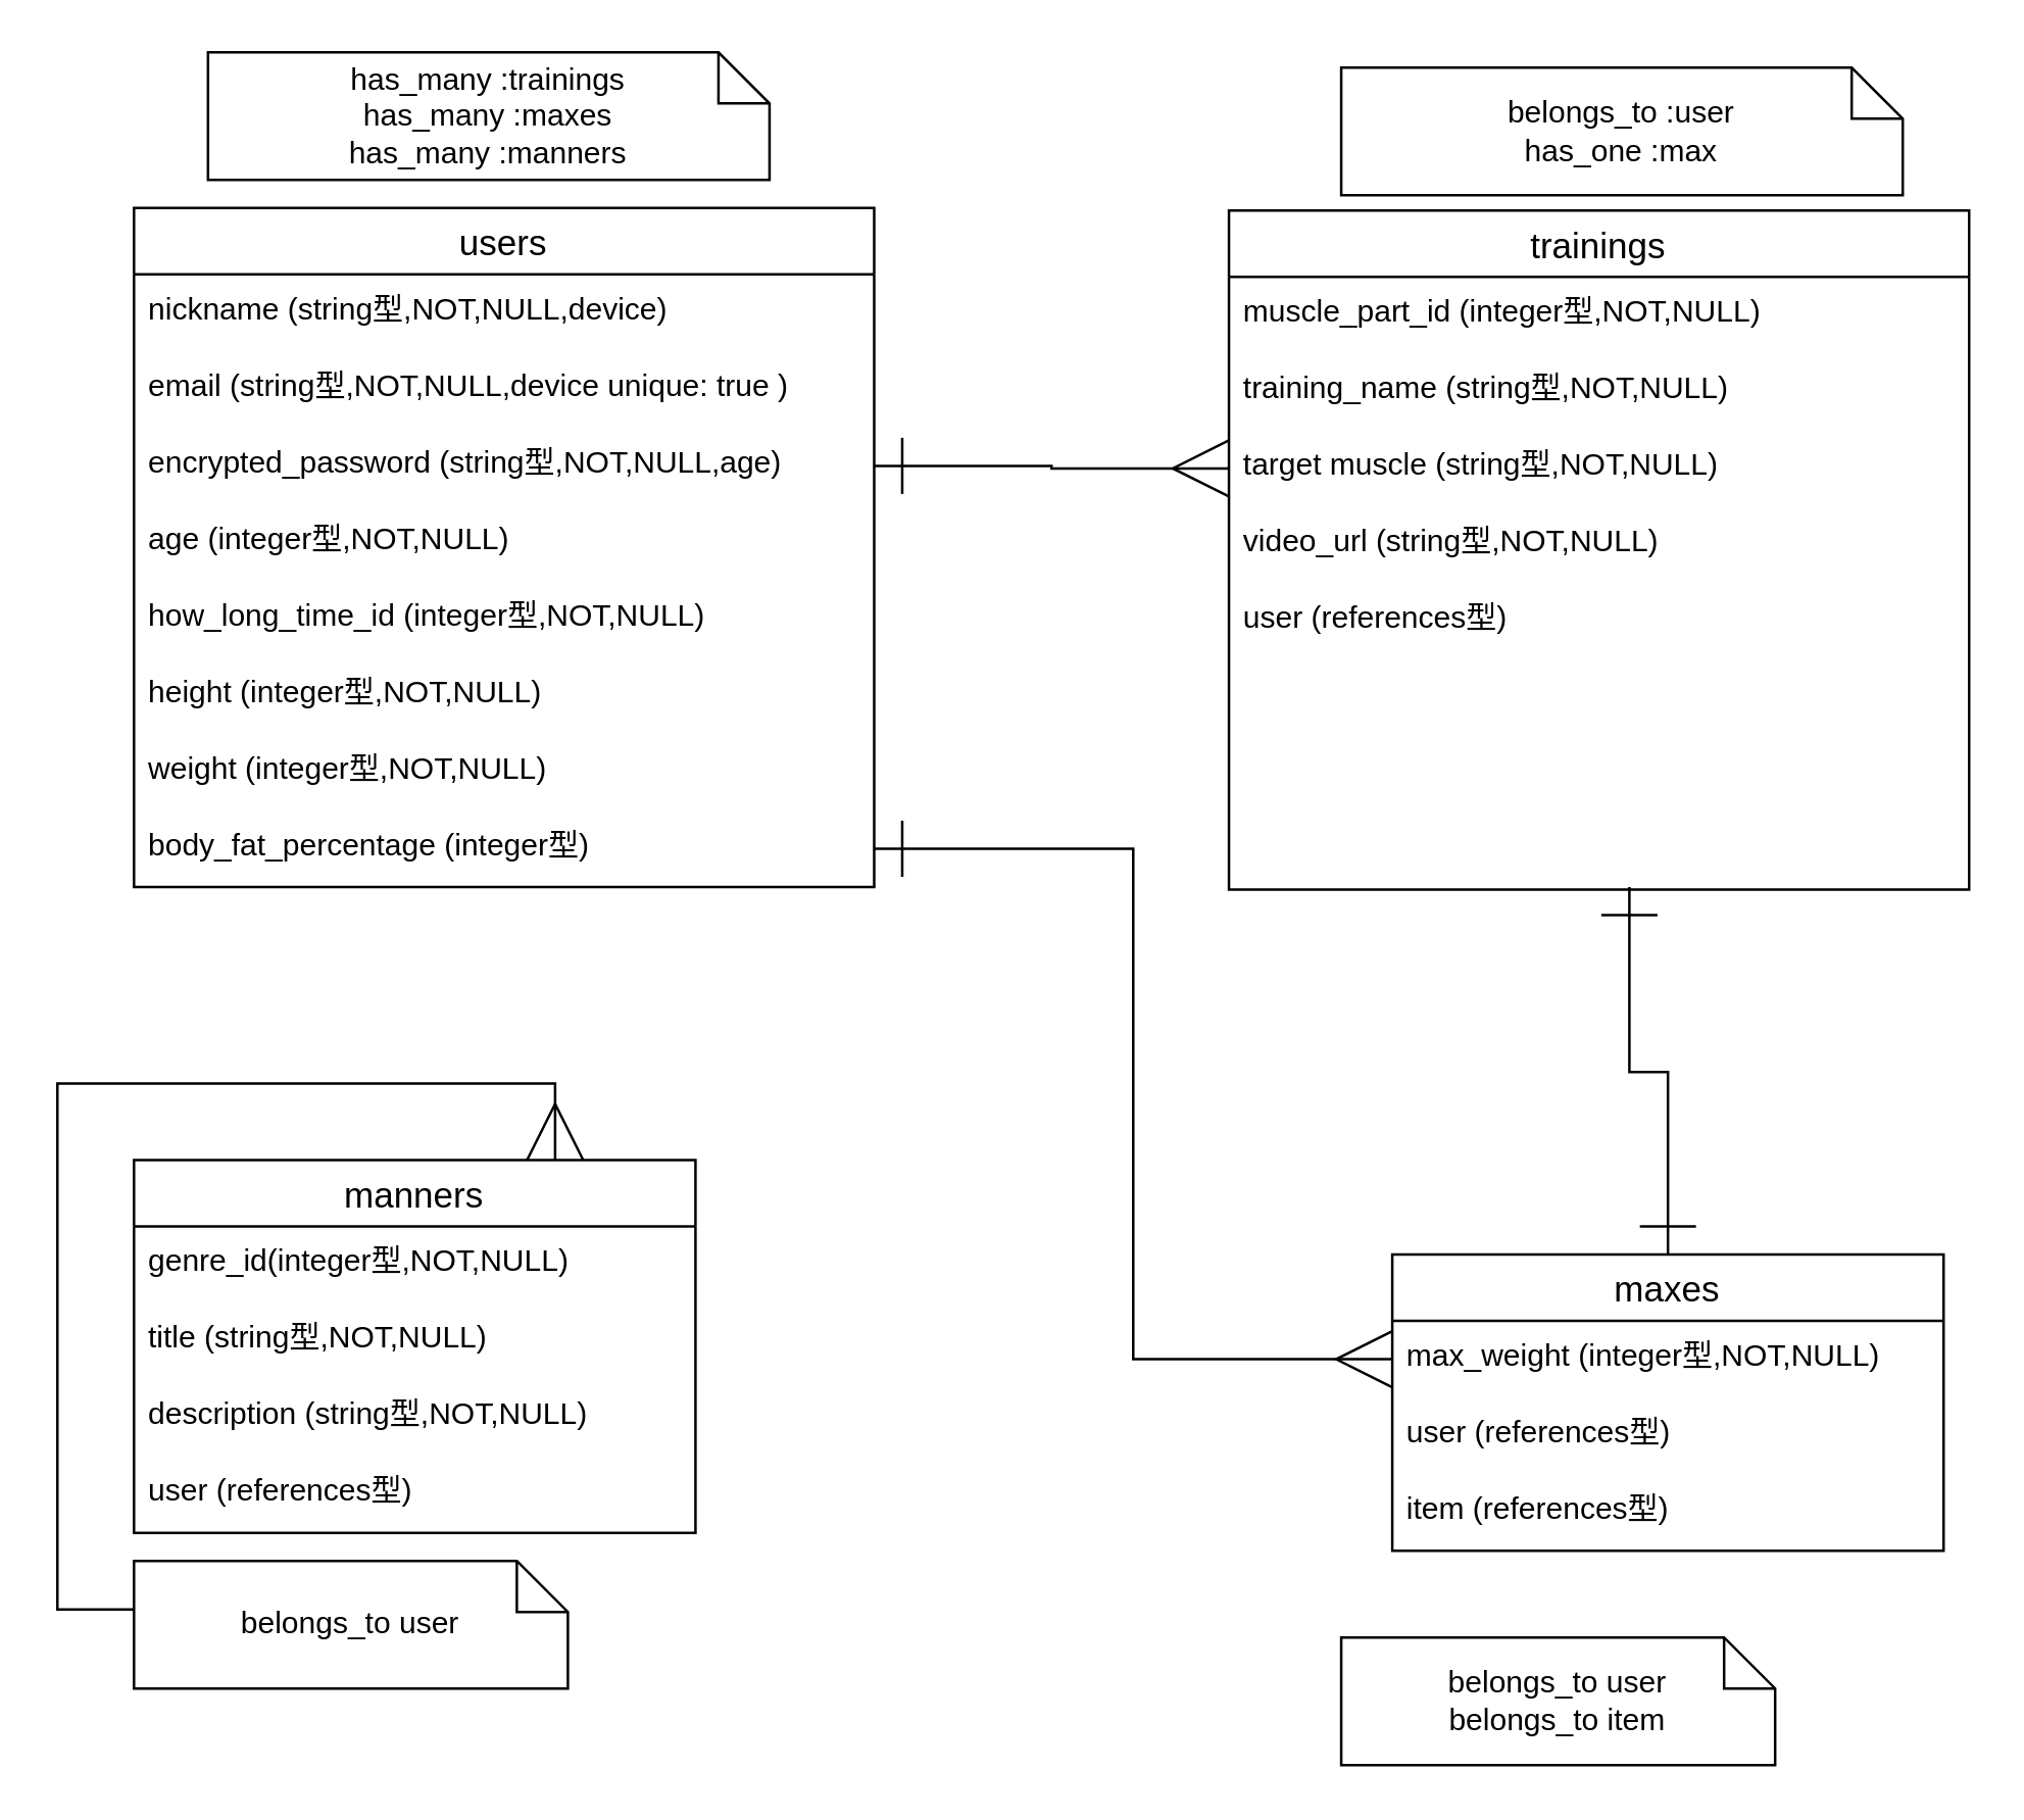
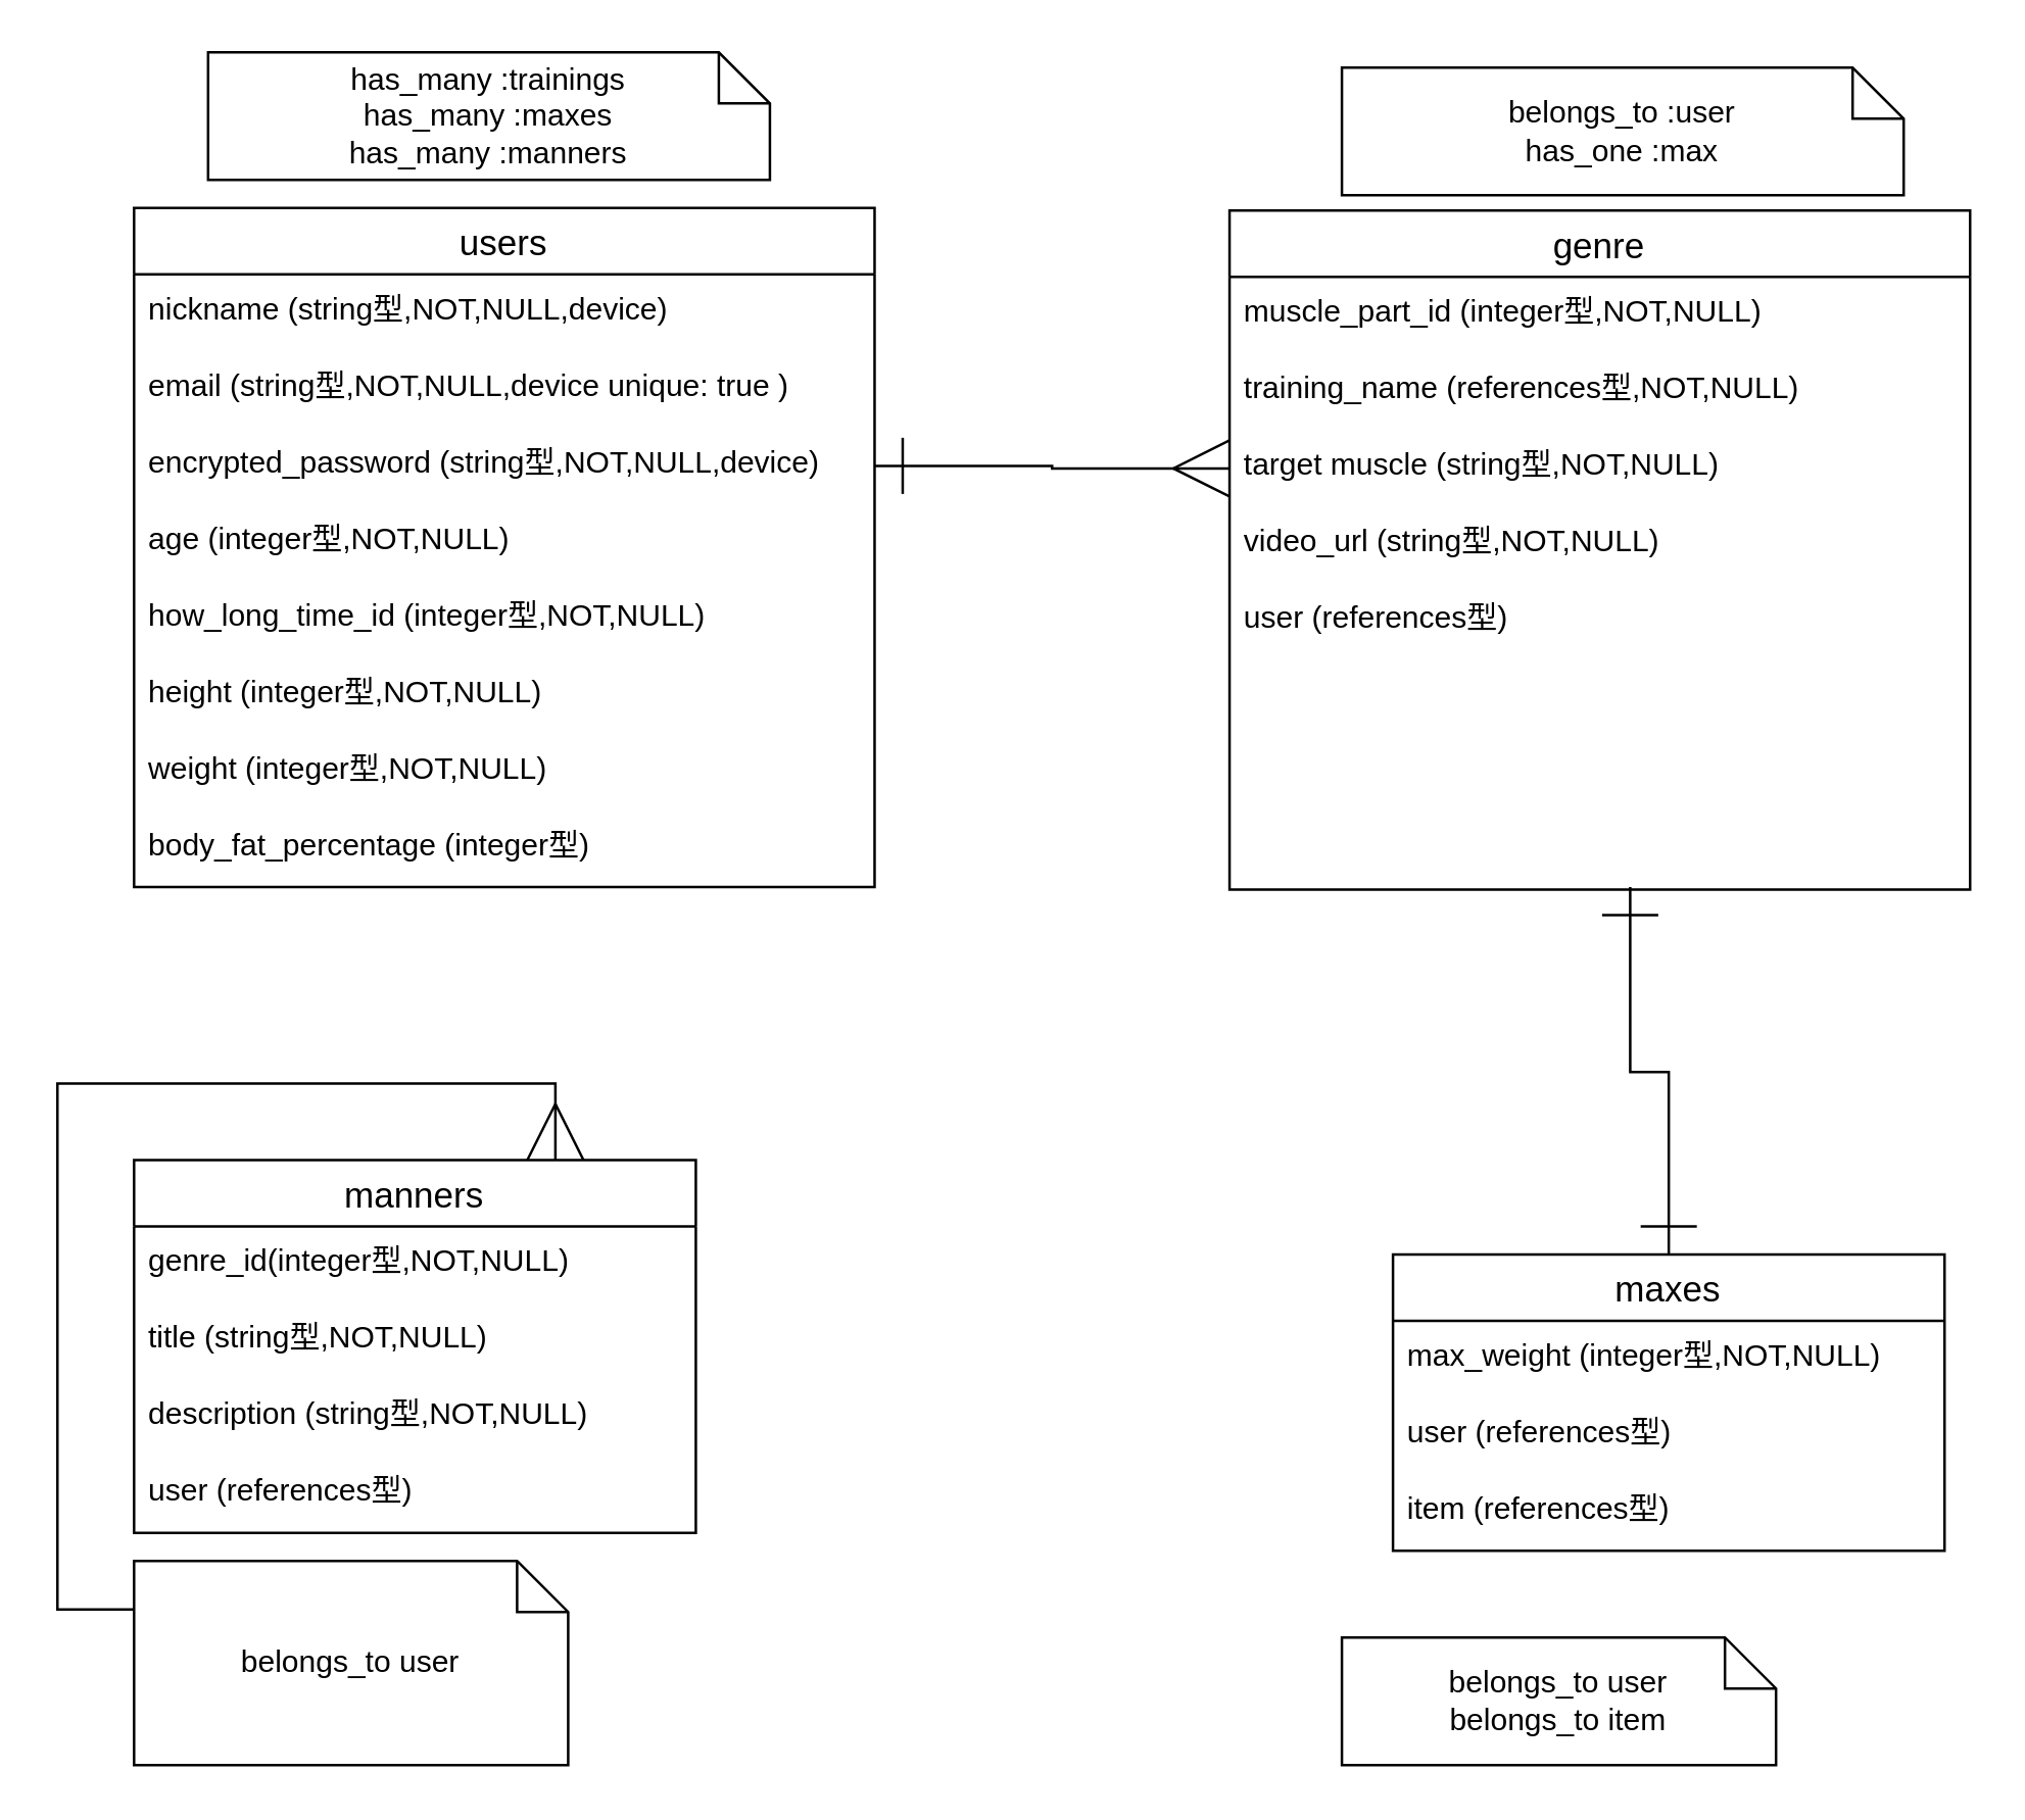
  <mxCell id="0" />
  <mxCell id="1" parent="0" />
  <mxCell id="2" value="users" style="swimlane;fontStyle=0;childLayout=stackLayout;horizontal=1;startSize=26;horizontalStack=0;resizeParent=1;resizeParentMax=0;resizeLast=0;collapsible=1;marginBottom=0;align=center;fontSize=14;" vertex="1" parent="1"><mxGeometry x="20" y="81" width="290" height="266" as="geometry" /></mxCell>
  <mxCell id="3" value="nickname (string型,NOT,NULL,device)" style="text;strokeColor=none;fillColor=none;spacingLeft=4;spacingRight=4;overflow=hidden;rotatable=0;points=[[0,0.5],[1,0.5]];portConstraint=eastwest;fontSize=12;" vertex="1" parent="2"><mxGeometry y="26" width="290" height="30" as="geometry" /></mxCell>
  <mxCell id="4" value="email (string型,NOT,NULL,device unique: true )" style="text;strokeColor=none;fillColor=none;spacingLeft=4;spacingRight=4;overflow=hidden;rotatable=0;points=[[0,0.5],[1,0.5]];portConstraint=eastwest;fontSize=12;" vertex="1" parent="2"><mxGeometry y="56" width="290" height="30" as="geometry" /></mxCell>
- <mxCell id="5" value="encrypted_password (string型,NOT,NULL,age)" style="text;strokeColor=none;fillColor=none;spacingLeft=4;spacingRight=4;overflow=hidden;rotatable=0;points=[[0,0.5],[1,0.5]];portConstraint=eastwest;fontSize=12;" vertex="1" parent="2"><mxGeometry y="86" width="290" height="30" as="geometry" /></mxCell>
+ <mxCell id="5" value="encrypted_password (string型,NOT,NULL,device)" style="text;strokeColor=none;fillColor=none;spacingLeft=4;spacingRight=4;overflow=hidden;rotatable=0;points=[[0,0.5],[1,0.5]];portConstraint=eastwest;fontSize=12;" vertex="1" parent="2"><mxGeometry y="86" width="290" height="30" as="geometry" /></mxCell>
  <mxCell id="6" value="age (integer型,NOT,NULL)" style="text;strokeColor=none;fillColor=none;spacingLeft=4;spacingRight=4;overflow=hidden;rotatable=0;points=[[0,0.5],[1,0.5]];portConstraint=eastwest;fontSize=12;" vertex="1" parent="2"><mxGeometry y="116" width="290" height="30" as="geometry" /></mxCell>
  <mxCell id="7" value="how_long_time_id (integer型,NOT,NULL)" style="text;strokeColor=none;fillColor=none;spacingLeft=4;spacingRight=4;overflow=hidden;rotatable=0;points=[[0,0.5],[1,0.5]];portConstraint=eastwest;fontSize=12;" vertex="1" parent="2"><mxGeometry y="146" width="290" height="30" as="geometry" /></mxCell>
  <mxCell id="8" value="height (integer型,NOT,NULL)" style="text;strokeColor=none;fillColor=none;spacingLeft=4;spacingRight=4;overflow=hidden;rotatable=0;points=[[0,0.5],[1,0.5]];portConstraint=eastwest;fontSize=12;" vertex="1" parent="2"><mxGeometry y="176" width="290" height="30" as="geometry" /></mxCell>
  <mxCell id="9" value="weight (integer型,NOT,NULL)" style="text;strokeColor=none;fillColor=none;spacingLeft=4;spacingRight=4;overflow=hidden;rotatable=0;points=[[0,0.5],[1,0.5]];portConstraint=eastwest;fontSize=12;" vertex="1" parent="2"><mxGeometry y="206" width="290" height="30" as="geometry" /></mxCell>
  <mxCell id="10" value="body_fat_percentage (integer型)" style="text;strokeColor=none;fillColor=none;spacingLeft=4;spacingRight=4;overflow=hidden;rotatable=0;points=[[0,0.5],[1,0.5]];portConstraint=eastwest;fontSize=12;" vertex="1" parent="2"><mxGeometry y="236" width="290" height="30" as="geometry" /></mxCell>
  <mxCell id="11" value="has_many :trainings&lt;br&gt;has_many :maxes&lt;br&gt;has_many :manners" style="shape=note;size=20;whiteSpace=wrap;html=1;" vertex="1" parent="1"><mxGeometry x="49" y="20" width="220" height="50" as="geometry" /></mxCell>
- <mxCell id="12" value="trainings" style="swimlane;fontStyle=0;childLayout=stackLayout;horizontal=1;startSize=26;horizontalStack=0;resizeParent=1;resizeParentMax=0;resizeLast=0;collapsible=1;marginBottom=0;align=center;fontSize=14;" vertex="1" parent="1"><mxGeometry x="449" y="82" width="290" height="266" as="geometry" /></mxCell>
+ <mxCell id="12" value="genre" style="swimlane;fontStyle=0;childLayout=stackLayout;horizontal=1;startSize=26;horizontalStack=0;resizeParent=1;resizeParentMax=0;resizeLast=0;collapsible=1;marginBottom=0;align=center;fontSize=14;" vertex="1" parent="1"><mxGeometry x="449" y="82" width="290" height="266" as="geometry" /></mxCell>
  <mxCell id="13" value="muscle_part_id (integer型,NOT,NULL)" style="text;strokeColor=none;fillColor=none;spacingLeft=4;spacingRight=4;overflow=hidden;rotatable=0;points=[[0,0.5],[1,0.5]];portConstraint=eastwest;fontSize=12;" vertex="1" parent="12"><mxGeometry y="26" width="290" height="30" as="geometry" /></mxCell>
- <mxCell id="14" value="training_name (string型,NOT,NULL)" style="text;strokeColor=none;fillColor=none;spacingLeft=4;spacingRight=4;overflow=hidden;rotatable=0;points=[[0,0.5],[1,0.5]];portConstraint=eastwest;fontSize=12;" vertex="1" parent="12"><mxGeometry y="56" width="290" height="30" as="geometry" /></mxCell>
+ <mxCell id="14" value="training_name (references型,NOT,NULL)" style="text;strokeColor=none;fillColor=none;spacingLeft=4;spacingRight=4;overflow=hidden;rotatable=0;points=[[0,0.5],[1,0.5]];portConstraint=eastwest;fontSize=12;" vertex="1" parent="12"><mxGeometry y="56" width="290" height="30" as="geometry" /></mxCell>
  <mxCell id="15" value="target muscle (string型,NOT,NULL)" style="text;strokeColor=none;fillColor=none;spacingLeft=4;spacingRight=4;overflow=hidden;rotatable=0;points=[[0,0.5],[1,0.5]];portConstraint=eastwest;fontSize=12;" vertex="1" parent="12"><mxGeometry y="86" width="290" height="30" as="geometry" /></mxCell>
  <mxCell id="16" value="video_url (string型,NOT,NULL)" style="text;strokeColor=none;fillColor=none;spacingLeft=4;spacingRight=4;overflow=hidden;rotatable=0;points=[[0,0.5],[1,0.5]];portConstraint=eastwest;fontSize=12;" vertex="1" parent="12"><mxGeometry y="116" width="290" height="30" as="geometry" /></mxCell>
  <mxCell id="17" value="user (references型)" style="text;strokeColor=none;fillColor=none;spacingLeft=4;spacingRight=4;overflow=hidden;rotatable=0;points=[[0,0.5],[1,0.5]];portConstraint=eastwest;fontSize=12;" vertex="1" parent="12"><mxGeometry y="146" width="290" height="30" as="geometry" /></mxCell>
  <mxCell id="18" value="" style="text;strokeColor=none;fillColor=none;spacingLeft=4;spacingRight=4;overflow=hidden;rotatable=0;points=[[0,0.5],[1,0.5]];portConstraint=eastwest;fontSize=12;" vertex="1" parent="12"><mxGeometry y="176" width="290" height="30" as="geometry" /></mxCell>
  <mxCell id="19" value="" style="text;strokeColor=none;fillColor=none;spacingLeft=4;spacingRight=4;overflow=hidden;rotatable=0;points=[[0,0.5],[1,0.5]];portConstraint=eastwest;fontSize=12;" vertex="1" parent="12"><mxGeometry y="206" width="290" height="30" as="geometry" /></mxCell>
  <mxCell id="20" value="" style="text;strokeColor=none;fillColor=none;spacingLeft=4;spacingRight=4;overflow=hidden;rotatable=0;points=[[0,0.5],[1,0.5]];portConstraint=eastwest;fontSize=12;" vertex="1" parent="12"><mxGeometry y="236" width="290" height="30" as="geometry" /></mxCell>
  <mxCell id="21" value="belongs_to :user&lt;br&gt;has_one :max" style="shape=note;size=20;whiteSpace=wrap;html=1;" vertex="1" parent="1"><mxGeometry x="493" y="26" width="220" height="50" as="geometry" /></mxCell>
  <mxCell id="22" style="edgeStyle=orthogonalEdgeStyle;rounded=0;orthogonalLoop=1;jettySize=auto;html=1;exitX=0.5;exitY=0;exitDx=0;exitDy=0;entryX=0.541;entryY=0.967;entryDx=0;entryDy=0;entryPerimeter=0;startArrow=ERone;startFill=0;startSize=20;endArrow=ERone;endFill=0;endSize=20;" edge="1" parent="1" source="23" target="20"><mxGeometry relative="1" as="geometry" /></mxCell>
  <mxCell id="23" value="maxes" style="swimlane;fontStyle=0;childLayout=stackLayout;horizontal=1;startSize=26;horizontalStack=0;resizeParent=1;resizeParentMax=0;resizeLast=0;collapsible=1;marginBottom=0;align=center;fontSize=14;" vertex="1" parent="1"><mxGeometry x="513" y="491" width="216" height="116" as="geometry" /></mxCell>
  <mxCell id="24" value="max_weight (integer型,NOT,NULL)" style="text;strokeColor=none;fillColor=none;spacingLeft=4;spacingRight=4;overflow=hidden;rotatable=0;points=[[0,0.5],[1,0.5]];portConstraint=eastwest;fontSize=12;" vertex="1" parent="23"><mxGeometry y="26" width="216" height="30" as="geometry" /></mxCell>
  <mxCell id="25" value="user (references型)" style="text;strokeColor=none;fillColor=none;spacingLeft=4;spacingRight=4;overflow=hidden;rotatable=0;points=[[0,0.5],[1,0.5]];portConstraint=eastwest;fontSize=12;" vertex="1" parent="23"><mxGeometry y="56" width="216" height="30" as="geometry" /></mxCell>
  <mxCell id="26" value="item (references型)" style="text;strokeColor=none;fillColor=none;spacingLeft=4;spacingRight=4;overflow=hidden;rotatable=0;points=[[0,0.5],[1,0.5]];portConstraint=eastwest;fontSize=12;" vertex="1" parent="23"><mxGeometry y="86" width="216" height="30" as="geometry" /></mxCell>
  <mxCell id="27" value="belongs_to user&lt;br&gt;belongs_to item" style="shape=note;size=20;whiteSpace=wrap;html=1;" vertex="1" parent="1"><mxGeometry x="493" y="641" width="170" height="50" as="geometry" /></mxCell>
  <mxCell id="28" style="edgeStyle=orthogonalEdgeStyle;rounded=0;orthogonalLoop=1;jettySize=auto;html=1;exitX=0.75;exitY=0;exitDx=0;exitDy=0;endSize=20;startSize=20;startArrow=ERmany;startFill=0;endArrow=ERone;endFill=0;" edge="1" parent="1" source="29" target="34"><mxGeometry relative="1" as="geometry"><mxPoint x="169" y="351" as="targetPoint" /></mxGeometry></mxCell>
  <mxCell id="29" value="manners" style="swimlane;fontStyle=0;childLayout=stackLayout;horizontal=1;startSize=26;horizontalStack=0;resizeParent=1;resizeParentMax=0;resizeLast=0;collapsible=1;marginBottom=0;align=center;fontSize=14;" vertex="1" parent="1"><mxGeometry x="20" y="454" width="220" height="146" as="geometry" /></mxCell>
  <mxCell id="30" value="genre_id(integer型,NOT,NULL)" style="text;strokeColor=none;fillColor=none;spacingLeft=4;spacingRight=4;overflow=hidden;rotatable=0;points=[[0,0.5],[1,0.5]];portConstraint=eastwest;fontSize=12;" vertex="1" parent="29"><mxGeometry y="26" width="220" height="30" as="geometry" /></mxCell>
  <mxCell id="31" value="title (string型,NOT,NULL)" style="text;strokeColor=none;fillColor=none;spacingLeft=4;spacingRight=4;overflow=hidden;rotatable=0;points=[[0,0.5],[1,0.5]];portConstraint=eastwest;fontSize=12;" vertex="1" parent="29"><mxGeometry y="56" width="220" height="30" as="geometry" /></mxCell>
  <mxCell id="32" value="description (string型,NOT,NULL)" style="text;strokeColor=none;fillColor=none;spacingLeft=4;spacingRight=4;overflow=hidden;rotatable=0;points=[[0,0.5],[1,0.5]];portConstraint=eastwest;fontSize=12;" vertex="1" parent="29"><mxGeometry y="86" width="220" height="30" as="geometry" /></mxCell>
  <mxCell id="33" value="user (references型)" style="text;strokeColor=none;fillColor=none;spacingLeft=4;spacingRight=4;overflow=hidden;rotatable=0;points=[[0,0.5],[1,0.5]];portConstraint=eastwest;fontSize=12;" vertex="1" parent="29"><mxGeometry y="116" width="220" height="30" as="geometry" /></mxCell>
- <mxCell id="34" value="belongs_to user" style="shape=note;size=20;whiteSpace=wrap;html=1;" vertex="1" parent="1"><mxGeometry x="20" y="611" width="170" height="50" as="geometry" /></mxCell>
+ <mxCell id="34" value="belongs_to user" style="shape=note;size=20;whiteSpace=wrap;html=1;" vertex="1" parent="1"><mxGeometry x="20" y="611" width="170" height="80" as="geometry" /></mxCell>
  <mxCell id="35" style="edgeStyle=orthogonalEdgeStyle;rounded=0;orthogonalLoop=1;jettySize=auto;html=1;exitX=0;exitY=0.5;exitDx=0;exitDy=0;entryX=1;entryY=0.5;entryDx=0;entryDy=0;startArrow=ERmany;startFill=0;startSize=20;endArrow=ERone;endFill=0;endSize=20;" edge="1" parent="1" source="15" target="5"><mxGeometry relative="1" as="geometry" /></mxCell>
- <mxCell id="36" style="edgeStyle=orthogonalEdgeStyle;rounded=0;orthogonalLoop=1;jettySize=auto;html=1;exitX=0;exitY=0.5;exitDx=0;exitDy=0;entryX=1;entryY=0.5;entryDx=0;entryDy=0;startArrow=ERmany;startFill=0;startSize=20;endArrow=ERone;endFill=0;endSize=20;" edge="1" parent="1" source="24" target="10"><mxGeometry relative="1" as="geometry" /></mxCell>
